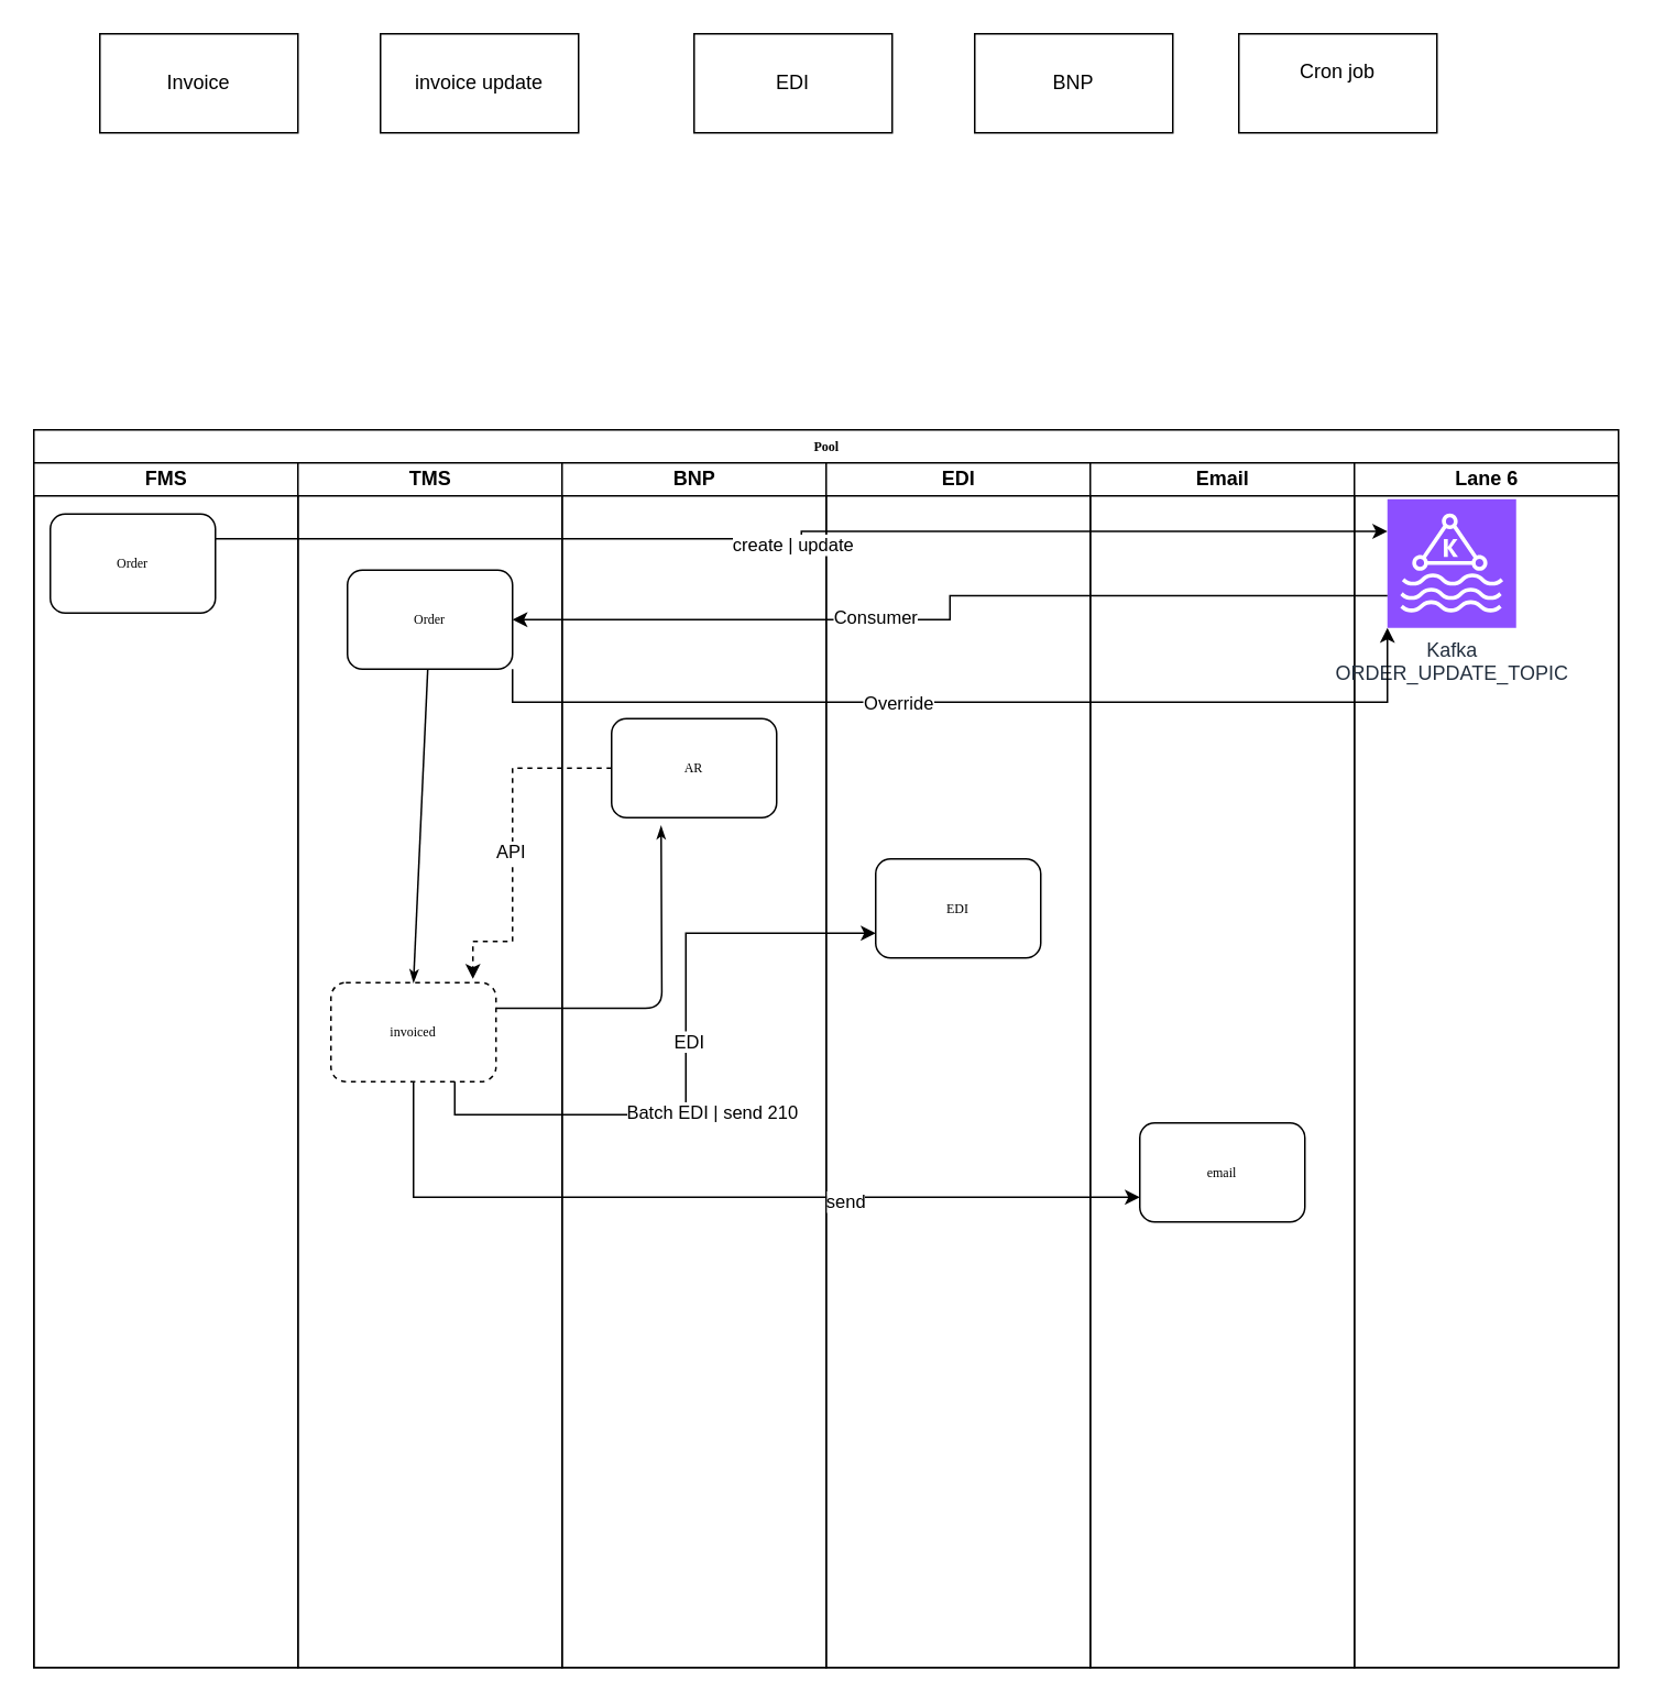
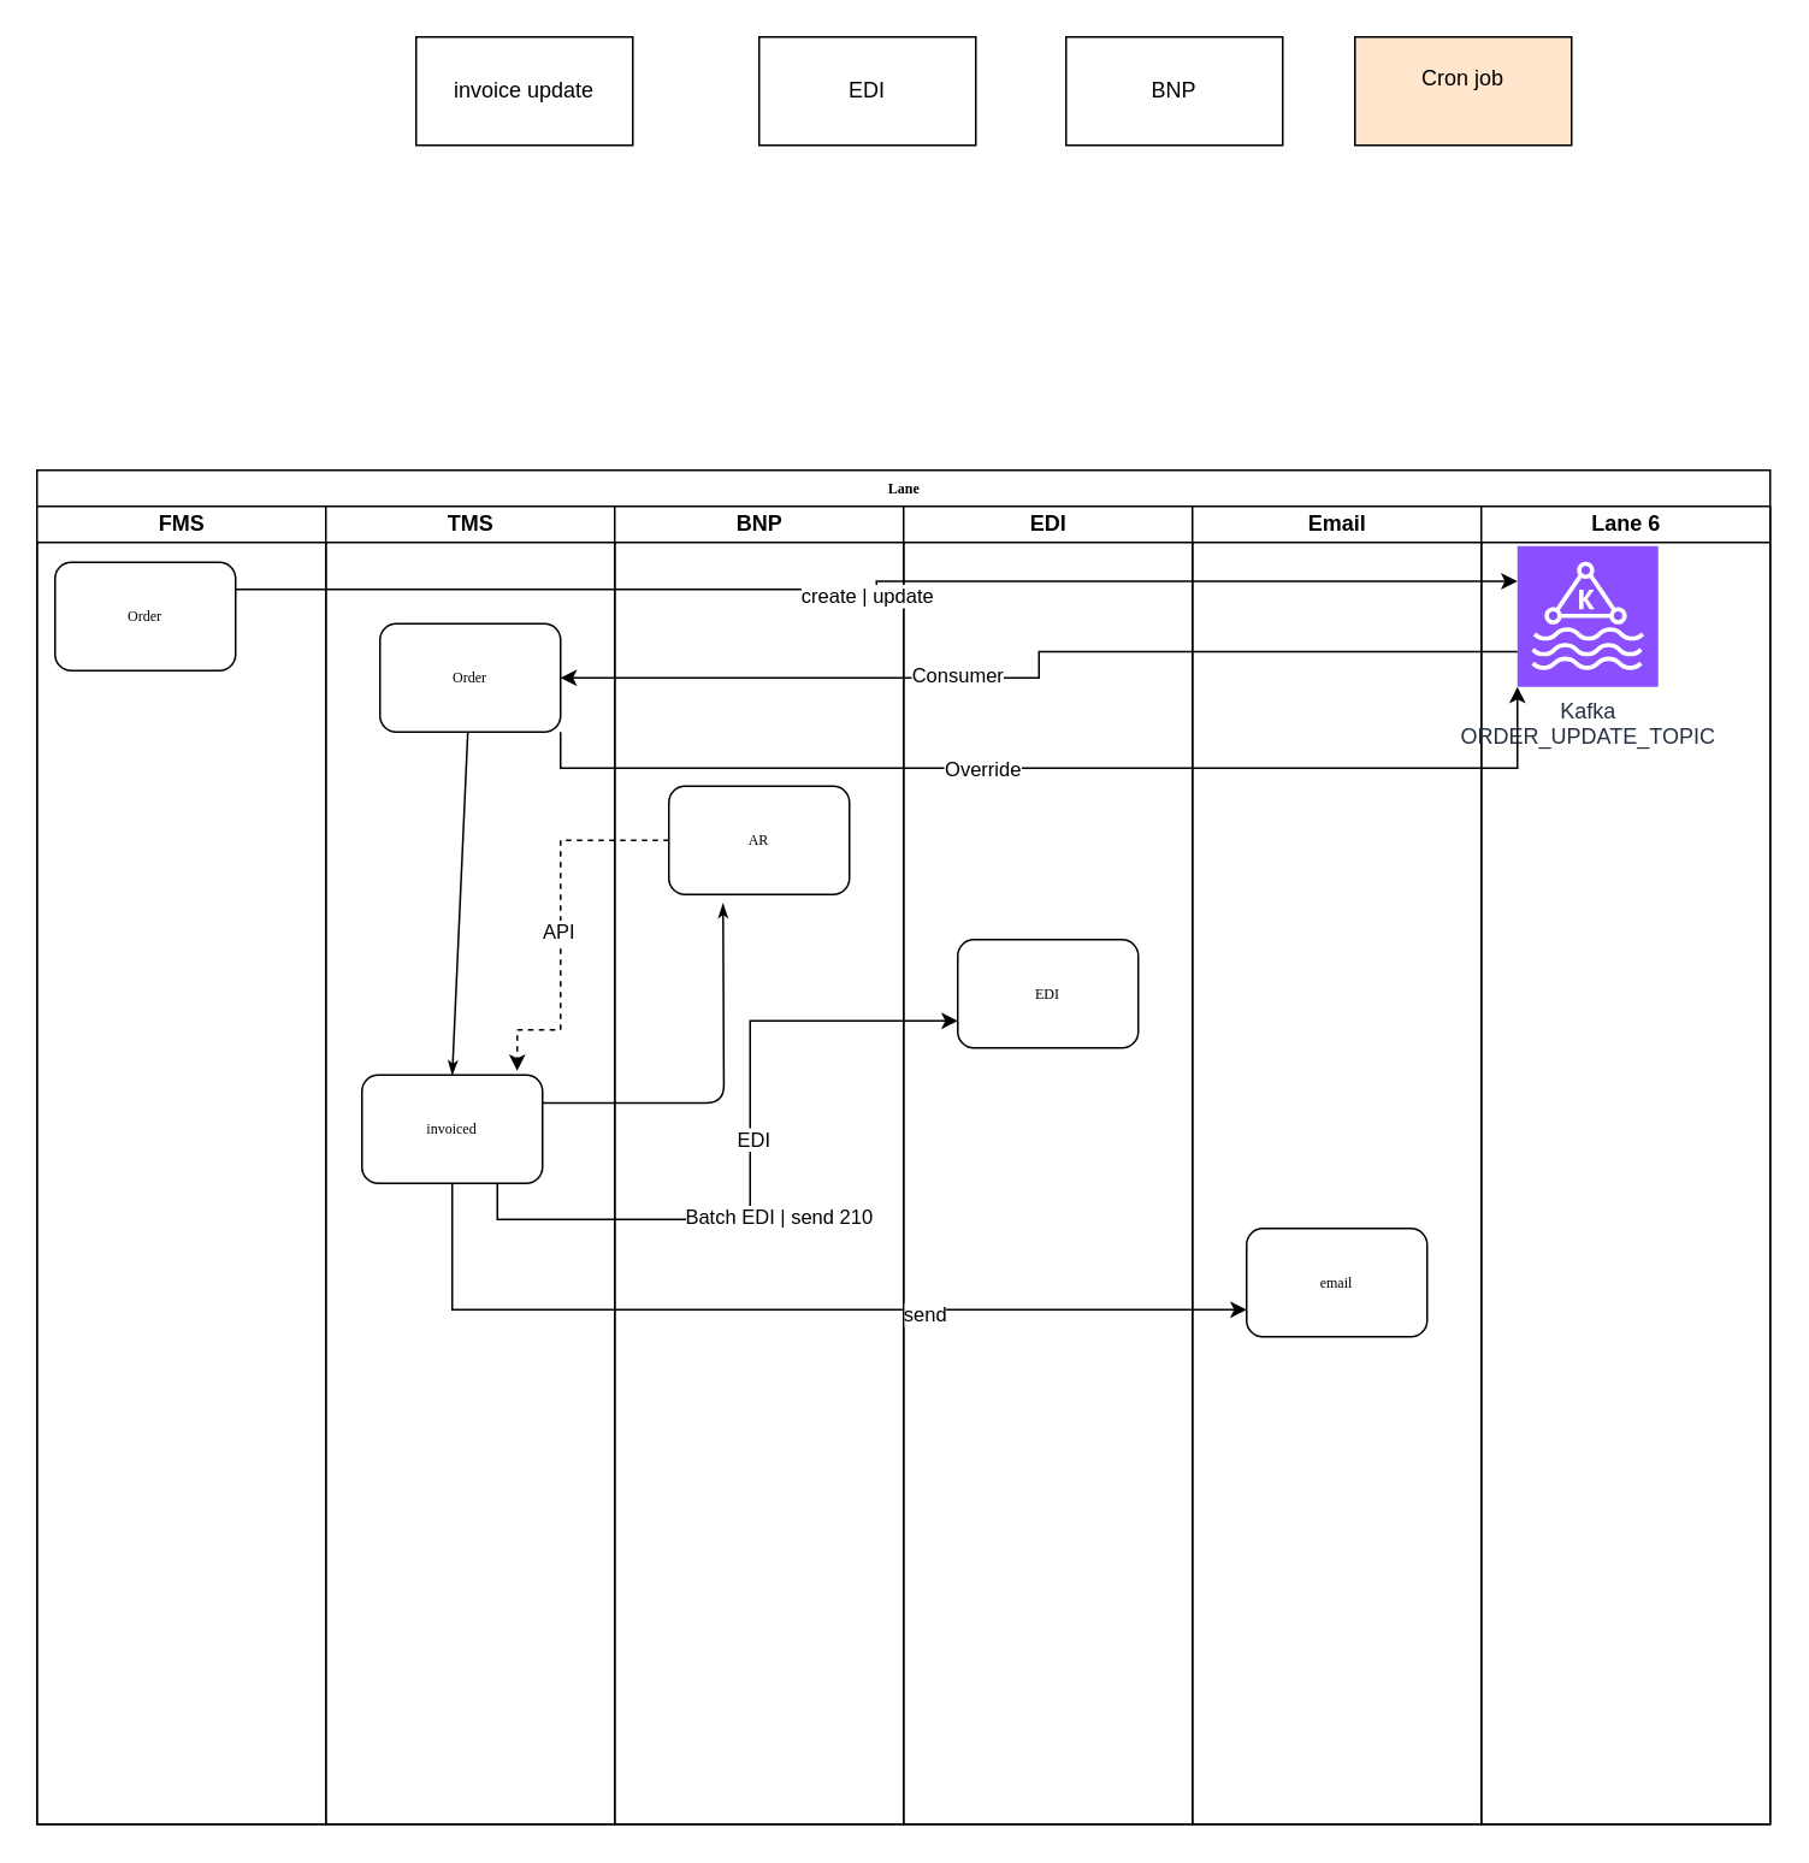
  <mxCell id="0" />
  <mxCell id="1" parent="0" />
- <mxCell id="2" value="Pool" style="swimlane;html=1;childLayout=stackLayout;startSize=20;rounded=0;shadow=0;labelBackgroundColor=none;strokeWidth=1;fontFamily=Verdana;fontSize=8;align=center;" parent="1" vertex="1"><mxGeometry x="20" y="260" width="960" height="750" as="geometry" /></mxCell>
+ <mxCell id="2" value="Lane" style="swimlane;html=1;childLayout=stackLayout;startSize=20;rounded=0;shadow=0;labelBackgroundColor=none;strokeWidth=1;fontFamily=Verdana;fontSize=8;align=center;" parent="1" vertex="1"><mxGeometry x="20" y="260" width="960" height="750" as="geometry" /></mxCell>
  <mxCell id="3" value="FMS" style="swimlane;html=1;startSize=20;" parent="2" vertex="1"><mxGeometry y="20" width="160" height="730" as="geometry" /></mxCell>
  <mxCell id="4" value="Order" style="rounded=1;whiteSpace=wrap;html=1;shadow=0;labelBackgroundColor=none;strokeWidth=1;fontFamily=Verdana;fontSize=8;align=center;" parent="3" vertex="1"><mxGeometry x="10" y="31" width="100" height="60" as="geometry" /></mxCell>
  <mxCell id="5" value="TMS" style="swimlane;html=1;startSize=20;" parent="2" vertex="1"><mxGeometry x="160" y="20" width="160" height="730" as="geometry" /></mxCell>
  <mxCell id="6" value="Order" style="rounded=1;whiteSpace=wrap;html=1;shadow=0;labelBackgroundColor=none;strokeWidth=1;fontFamily=Verdana;fontSize=8;align=center;" parent="5" vertex="1"><mxGeometry x="30" y="65" width="100" height="60" as="geometry" /></mxCell>
- <mxCell id="7" value="invoiced" style="rounded=1;whiteSpace=wrap;html=1;shadow=0;labelBackgroundColor=none;strokeWidth=1;fontFamily=Verdana;fontSize=8;align=center;dashed=1;" parent="5" vertex="1"><mxGeometry x="20" y="315" width="100" height="60" as="geometry" /></mxCell>
+ <mxCell id="7" value="invoiced" style="rounded=1;whiteSpace=wrap;html=1;shadow=0;labelBackgroundColor=none;strokeWidth=1;fontFamily=Verdana;fontSize=8;align=center;" parent="5" vertex="1"><mxGeometry x="20" y="315" width="100" height="60" as="geometry" /></mxCell>
  <mxCell id="8" style="rounded=1;html=1;labelBackgroundColor=none;startArrow=none;startFill=0;startSize=5;endArrow=classicThin;endFill=1;endSize=5;jettySize=auto;orthogonalLoop=1;strokeWidth=1;fontFamily=Verdana;fontSize=8;entryX=0.5;entryY=0;entryDx=0;entryDy=0;" parent="5" source="6" target="7" edge="1"><mxGeometry relative="1" as="geometry" /></mxCell>
  <mxCell id="9" value="BNP" style="swimlane;html=1;startSize=20;" parent="2" vertex="1"><mxGeometry x="320" y="20" width="160" height="730" as="geometry" /></mxCell>
  <mxCell id="10" value="AR" style="rounded=1;whiteSpace=wrap;html=1;shadow=0;labelBackgroundColor=none;strokeWidth=1;fontFamily=Verdana;fontSize=8;align=center;" parent="9" vertex="1"><mxGeometry x="30" y="155" width="100" height="60" as="geometry" /></mxCell>
  <mxCell id="11" style="edgeStyle=orthogonalEdgeStyle;rounded=1;html=1;labelBackgroundColor=none;startArrow=none;startFill=0;startSize=5;endArrow=classicThin;endFill=1;endSize=5;jettySize=auto;orthogonalLoop=1;strokeWidth=1;fontFamily=Verdana;fontSize=8;exitX=1;exitY=0.258;exitDx=0;exitDy=0;exitPerimeter=0;" parent="9" source="7" edge="1"><mxGeometry relative="1" as="geometry"><mxPoint x="-30" y="330" as="sourcePoint" /><mxPoint x="60" y="220" as="targetPoint" /></mxGeometry></mxCell>
  <mxCell id="12" value="EDI" style="swimlane;html=1;startSize=20;" parent="2" vertex="1"><mxGeometry x="480" y="20" width="160" height="730" as="geometry" /></mxCell>
  <mxCell id="13" value="EDI" style="rounded=1;whiteSpace=wrap;html=1;shadow=0;labelBackgroundColor=none;strokeWidth=1;fontFamily=Verdana;fontSize=8;align=center;" parent="12" vertex="1"><mxGeometry x="30" y="240" width="100" height="60" as="geometry" /></mxCell>
  <mxCell id="14" value="Email" style="swimlane;html=1;startSize=20;" parent="2" vertex="1"><mxGeometry x="640" y="20" width="160" height="730" as="geometry" /></mxCell>
  <mxCell id="15" value="email" style="rounded=1;whiteSpace=wrap;html=1;shadow=0;labelBackgroundColor=none;strokeWidth=1;fontFamily=Verdana;fontSize=8;align=center;" parent="14" vertex="1"><mxGeometry x="30" y="400" width="100" height="60" as="geometry" /></mxCell>
  <mxCell id="16" value="Lane 6" style="swimlane;html=1;startSize=20;" parent="2" vertex="1"><mxGeometry x="800" y="20" width="160" height="730" as="geometry"><mxRectangle x="800" y="20" width="40" height="730" as="alternateBounds" /></mxGeometry></mxCell>
  <mxCell id="17" value="Kafka&lt;div&gt;ORDER_UPDATE_TOPIC&lt;/div&gt;" style="sketch=0;points=[[0,0,0],[0.25,0,0],[0.5,0,0],[0.75,0,0],[1,0,0],[0,1,0],[0.25,1,0],[0.5,1,0],[0.75,1,0],[1,1,0],[0,0.25,0],[0,0.5,0],[0,0.75,0],[1,0.25,0],[1,0.5,0],[1,0.75,0]];outlineConnect=0;fontColor=#232F3E;fillColor=#8C4FFF;strokeColor=#ffffff;dashed=0;verticalLabelPosition=bottom;verticalAlign=top;align=center;html=1;fontSize=12;fontStyle=0;aspect=fixed;shape=mxgraph.aws4.resourceIcon;resIcon=mxgraph.aws4.managed_streaming_for_kafka;" vertex="1" parent="16"><mxGeometry x="20" y="22" width="78" height="78" as="geometry" /></mxCell>
  <mxCell id="18" style="edgeStyle=orthogonalEdgeStyle;rounded=0;orthogonalLoop=1;jettySize=auto;html=1;exitX=1;exitY=0.25;exitDx=0;exitDy=0;entryX=0;entryY=0.25;entryDx=0;entryDy=0;entryPerimeter=0;" edge="1" parent="2" source="4" target="17"><mxGeometry relative="1" as="geometry" /></mxCell>
  <mxCell id="19" value="create | update" style="edgeLabel;html=1;align=center;verticalAlign=middle;resizable=0;points=[];" vertex="1" connectable="0" parent="18"><mxGeometry x="-0.023" y="-3" relative="1" as="geometry"><mxPoint as="offset" /></mxGeometry></mxCell>
  <mxCell id="20" style="edgeStyle=orthogonalEdgeStyle;rounded=0;orthogonalLoop=1;jettySize=auto;html=1;exitX=0;exitY=0.75;exitDx=0;exitDy=0;exitPerimeter=0;entryX=1;entryY=0.5;entryDx=0;entryDy=0;" edge="1" parent="2" source="17" target="6"><mxGeometry relative="1" as="geometry" /></mxCell>
  <mxCell id="21" value="Consumer" style="edgeLabel;html=1;align=center;verticalAlign=middle;resizable=0;points=[];" vertex="1" connectable="0" parent="20"><mxGeometry x="0.199" y="-2" relative="1" as="geometry"><mxPoint x="1" as="offset" /></mxGeometry></mxCell>
  <mxCell id="22" value="" style="edgeStyle=orthogonalEdgeStyle;rounded=0;orthogonalLoop=1;jettySize=auto;html=1;entryX=0.86;entryY=-0.039;entryDx=0;entryDy=0;entryPerimeter=0;dashed=1;" edge="1" parent="2" source="10" target="7"><mxGeometry relative="1" as="geometry"><Array as="points"><mxPoint x="290" y="205" /><mxPoint x="290" y="310" /><mxPoint x="266" y="310" /></Array></mxGeometry></mxCell>
  <mxCell id="23" value="API" style="edgeLabel;html=1;align=center;verticalAlign=middle;resizable=0;points=[];" vertex="1" connectable="0" parent="22"><mxGeometry x="0.035" y="-2" relative="1" as="geometry"><mxPoint as="offset" /></mxGeometry></mxCell>
  <mxCell id="24" style="edgeStyle=orthogonalEdgeStyle;rounded=0;orthogonalLoop=1;jettySize=auto;html=1;exitX=0.75;exitY=1;exitDx=0;exitDy=0;entryX=0;entryY=0.75;entryDx=0;entryDy=0;" edge="1" parent="2" source="7" target="13"><mxGeometry relative="1" as="geometry" /></mxCell>
  <mxCell id="25" value="EDI" style="edgeLabel;html=1;align=center;verticalAlign=middle;resizable=0;points=[];" vertex="1" connectable="0" parent="24"><mxGeometry x="0.067" y="-1" relative="1" as="geometry"><mxPoint as="offset" /></mxGeometry></mxCell>
  <mxCell id="26" value="Batch EDI | send 210" style="edgeLabel;html=1;align=center;verticalAlign=middle;resizable=0;points=[];" vertex="1" connectable="0" parent="24"><mxGeometry x="-0.043" y="-3" relative="1" as="geometry"><mxPoint x="12" y="22" as="offset" /></mxGeometry></mxCell>
  <mxCell id="27" style="edgeStyle=orthogonalEdgeStyle;rounded=0;orthogonalLoop=1;jettySize=auto;html=1;exitX=0.5;exitY=1;exitDx=0;exitDy=0;entryX=0;entryY=0.75;entryDx=0;entryDy=0;" edge="1" parent="2" source="7" target="15"><mxGeometry relative="1" as="geometry" /></mxCell>
  <mxCell id="28" value="send" style="edgeLabel;html=1;align=center;verticalAlign=middle;resizable=0;points=[];" vertex="1" connectable="0" parent="27"><mxGeometry x="0.299" y="-2" relative="1" as="geometry"><mxPoint as="offset" /></mxGeometry></mxCell>
  <mxCell id="29" style="edgeStyle=orthogonalEdgeStyle;rounded=0;orthogonalLoop=1;jettySize=auto;html=1;exitX=1;exitY=1;exitDx=0;exitDy=0;entryX=0;entryY=1;entryDx=0;entryDy=0;entryPerimeter=0;" edge="1" parent="2" source="6" target="17"><mxGeometry relative="1" as="geometry" /></mxCell>
  <mxCell id="30" value="Override" style="edgeLabel;html=1;align=center;verticalAlign=middle;resizable=0;points=[];" vertex="1" connectable="0" parent="29"><mxGeometry x="-0.148" relative="1" as="geometry"><mxPoint as="offset" /></mxGeometry></mxCell>
- <mxCell id="31" value="Invoice" style="rounded=0;whiteSpace=wrap;html=1;" vertex="1" parent="1"><mxGeometry x="60" y="20" width="120" height="60" as="geometry" /></mxCell>
  <mxCell id="32" value="invoice update" style="rounded=0;whiteSpace=wrap;html=1;" vertex="1" parent="1"><mxGeometry x="230" y="20" width="120" height="60" as="geometry" /></mxCell>
  <mxCell id="33" value="EDI" style="rounded=0;whiteSpace=wrap;html=1;" vertex="1" parent="1"><mxGeometry x="420" y="20" width="120" height="60" as="geometry" /></mxCell>
  <mxCell id="34" value="BNP" style="rounded=0;whiteSpace=wrap;html=1;" vertex="1" parent="1"><mxGeometry x="590" y="20" width="120" height="60" as="geometry" /></mxCell>
- <mxCell id="35" value="Cron job&lt;div&gt;&lt;br&gt;&lt;/div&gt;" style="rounded=0;whiteSpace=wrap;html=1;" vertex="1" parent="1"><mxGeometry x="750" y="20" width="120" height="60" as="geometry" /></mxCell>
+ <mxCell id="35" value="Cron job&lt;div&gt;&lt;br&gt;&lt;/div&gt;" style="rounded=0;whiteSpace=wrap;html=1;fillColor=#ffe6cc;" vertex="1" parent="1"><mxGeometry x="750" y="20" width="120" height="60" as="geometry" /></mxCell>
